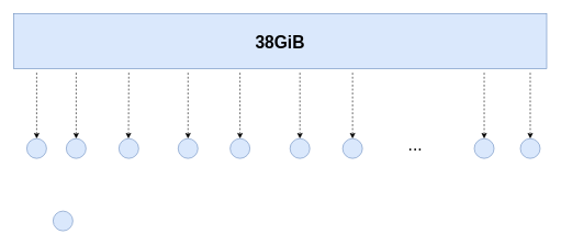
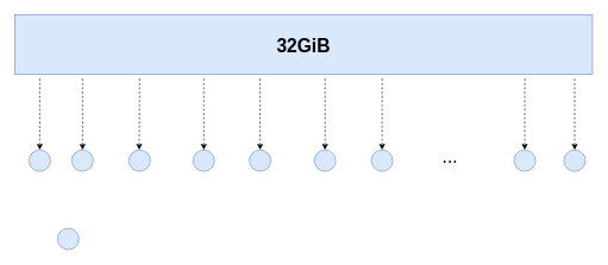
  <mxCell id="0" />
  <mxCell id="1" parent="0" />
  <mxCell id="2" value="" style="group" vertex="1" connectable="0" parent="1"><mxGeometry x="20" y="20" width="810" height="120" as="geometry" /></mxCell>
- <mxCell id="3" value="38GiB" style="group;fillColor=#dae8fc;strokeColor=#6c8ebf;fontStyle=1;fontSize=26;align=center;verticalAlign=middle;" vertex="1" connectable="0" parent="2"><mxGeometry width="810.0" height="84" as="geometry" /></mxCell>
+ <mxCell id="3" value="32GiB" style="group;fillColor=#dae8fc;strokeColor=#6c8ebf;fontStyle=1;fontSize=26;align=center;verticalAlign=middle;" vertex="1" connectable="0" parent="2"><mxGeometry width="810.0" height="84" as="geometry" /></mxCell>
  <mxCell id="4" style="edgeStyle=none;rounded=0;sketch=0;jumpStyle=none;orthogonalLoop=1;jettySize=auto;html=1;shadow=0;dashed=1;fontSize=26;startArrow=none;startFill=0;strokeColor=#000000;" edge="1" parent="1" target="5"><mxGeometry relative="1" as="geometry"><mxPoint x="55" y="110" as="sourcePoint" /></mxGeometry></mxCell>
  <mxCell id="5" value="" style="ellipse;whiteSpace=wrap;html=1;aspect=fixed;fillColor=#dae8fc;strokeColor=#6c8ebf;" vertex="1" parent="1"><mxGeometry x="40" y="210" width="30" height="30" as="geometry" /></mxCell>
  <mxCell id="6" value="" style="ellipse;whiteSpace=wrap;html=1;aspect=fixed;fillColor=#dae8fc;strokeColor=#6c8ebf;" vertex="1" parent="1"><mxGeometry x="80" y="320" width="30" height="30" as="geometry" /></mxCell>
  <mxCell id="7" style="edgeStyle=none;rounded=0;sketch=0;jumpStyle=none;orthogonalLoop=1;jettySize=auto;html=1;shadow=0;dashed=1;fontSize=26;startArrow=none;startFill=0;strokeColor=#000000;" edge="1" parent="1" target="8"><mxGeometry relative="1" as="geometry"><mxPoint x="115" y="110" as="sourcePoint" /></mxGeometry></mxCell>
  <mxCell id="8" value="" style="ellipse;whiteSpace=wrap;html=1;aspect=fixed;fillColor=#dae8fc;strokeColor=#6c8ebf;" vertex="1" parent="1"><mxGeometry x="100" y="210" width="30" height="30" as="geometry" /></mxCell>
  <mxCell id="9" style="edgeStyle=none;rounded=0;sketch=0;jumpStyle=none;orthogonalLoop=1;jettySize=auto;html=1;shadow=0;dashed=1;fontSize=26;startArrow=none;startFill=0;strokeColor=#000000;" edge="1" parent="1"><mxGeometry relative="1" as="geometry"><mxPoint x="195" y="110" as="sourcePoint" /><mxPoint x="194.5" y="210" as="targetPoint" /></mxGeometry></mxCell>
  <mxCell id="10" value="" style="ellipse;whiteSpace=wrap;html=1;aspect=fixed;fillColor=#dae8fc;strokeColor=#6c8ebf;" vertex="1" parent="1"><mxGeometry x="180" y="210" width="30" height="30" as="geometry" /></mxCell>
  <mxCell id="11" style="edgeStyle=none;rounded=0;sketch=0;jumpStyle=none;orthogonalLoop=1;jettySize=auto;html=1;shadow=0;dashed=1;fontSize=26;startArrow=none;startFill=0;strokeColor=#000000;" edge="1" parent="1" target="12"><mxGeometry relative="1" as="geometry"><mxPoint x="364" y="110" as="sourcePoint" /></mxGeometry></mxCell>
  <mxCell id="12" value="" style="ellipse;whiteSpace=wrap;html=1;aspect=fixed;fillColor=#dae8fc;strokeColor=#6c8ebf;" vertex="1" parent="1"><mxGeometry x="349" y="210" width="30" height="30" as="geometry" /></mxCell>
  <mxCell id="13" style="edgeStyle=none;rounded=0;sketch=0;jumpStyle=none;orthogonalLoop=1;jettySize=auto;html=1;shadow=0;dashed=1;fontSize=26;startArrow=none;startFill=0;strokeColor=#000000;" edge="1" parent="1" target="14"><mxGeometry relative="1" as="geometry"><mxPoint x="455" y="110" as="sourcePoint" /></mxGeometry></mxCell>
  <mxCell id="14" value="" style="ellipse;whiteSpace=wrap;html=1;aspect=fixed;fillColor=#dae8fc;strokeColor=#6c8ebf;" vertex="1" parent="1"><mxGeometry x="440" y="210" width="30" height="30" as="geometry" /></mxCell>
  <mxCell id="15" style="edgeStyle=none;rounded=0;sketch=0;jumpStyle=none;orthogonalLoop=1;jettySize=auto;html=1;shadow=0;dashed=1;fontSize=26;startArrow=none;startFill=0;strokeColor=#000000;" edge="1" parent="1" target="16"><mxGeometry relative="1" as="geometry"><mxPoint x="805" y="110" as="sourcePoint" /><Array as="points"><mxPoint x="805" y="150" /></Array></mxGeometry></mxCell>
  <mxCell id="16" value="" style="ellipse;whiteSpace=wrap;html=1;aspect=fixed;fillColor=#dae8fc;strokeColor=#6c8ebf;" vertex="1" parent="1"><mxGeometry x="790" y="210" width="30" height="30" as="geometry" /></mxCell>
  <mxCell id="17" style="edgeStyle=none;rounded=0;sketch=0;jumpStyle=none;orthogonalLoop=1;jettySize=auto;html=1;shadow=0;dashed=1;fontSize=26;startArrow=none;startFill=0;strokeColor=#000000;" edge="1" parent="1" target="18"><mxGeometry relative="1" as="geometry"><mxPoint x="285" y="110" as="sourcePoint" /></mxGeometry></mxCell>
  <mxCell id="18" value="" style="ellipse;whiteSpace=wrap;html=1;aspect=fixed;fillColor=#dae8fc;strokeColor=#6c8ebf;" vertex="1" parent="1"><mxGeometry x="270" y="210" width="30" height="30" as="geometry" /></mxCell>
  <mxCell id="19" value="..." style="text;html=1;align=center;verticalAlign=middle;resizable=0;points=[];autosize=1;strokeColor=none;fontSize=26;" vertex="1" parent="1"><mxGeometry x="610" y="200" width="40" height="40" as="geometry" /></mxCell>
  <mxCell id="20" style="edgeStyle=none;rounded=0;sketch=0;jumpStyle=none;orthogonalLoop=1;jettySize=auto;html=1;shadow=0;dashed=1;fontSize=26;startArrow=none;startFill=0;strokeColor=#000000;" edge="1" parent="1" target="21"><mxGeometry relative="1" as="geometry"><mxPoint x="535" y="110" as="sourcePoint" /></mxGeometry></mxCell>
  <mxCell id="21" value="" style="ellipse;whiteSpace=wrap;html=1;aspect=fixed;fillColor=#dae8fc;strokeColor=#6c8ebf;" vertex="1" parent="1"><mxGeometry x="520" y="210" width="30" height="30" as="geometry" /></mxCell>
  <mxCell id="22" style="edgeStyle=none;rounded=0;sketch=0;jumpStyle=none;orthogonalLoop=1;jettySize=auto;html=1;shadow=0;dashed=1;fontSize=26;startArrow=none;startFill=0;strokeColor=#000000;" edge="1" parent="1" target="23"><mxGeometry relative="1" as="geometry"><mxPoint x="735" y="110" as="sourcePoint" /></mxGeometry></mxCell>
  <mxCell id="23" value="" style="ellipse;whiteSpace=wrap;html=1;aspect=fixed;fillColor=#dae8fc;strokeColor=#6c8ebf;" vertex="1" parent="1"><mxGeometry x="720" y="210" width="30" height="30" as="geometry" /></mxCell>
